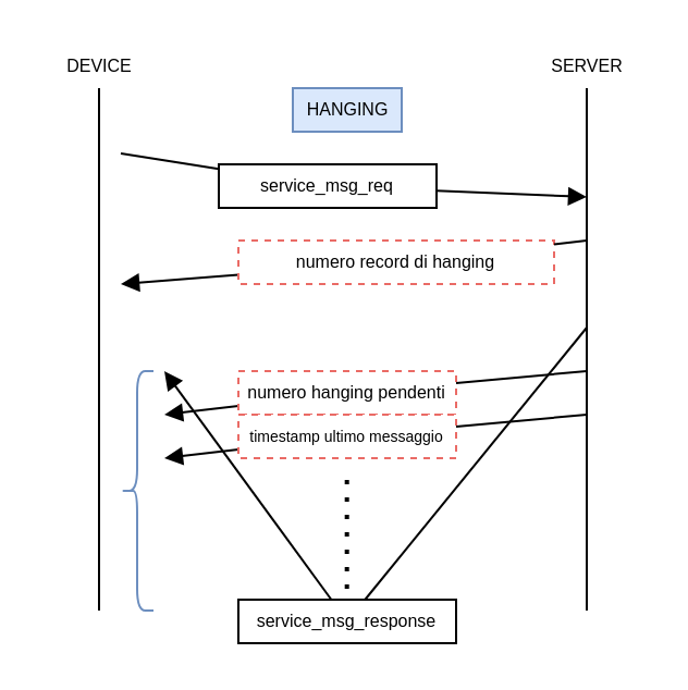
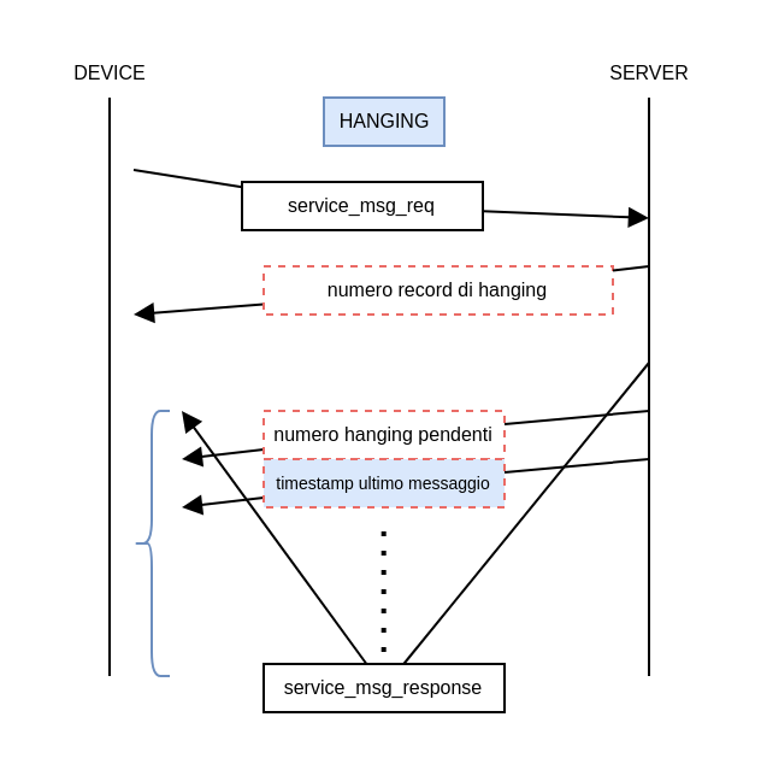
  <mxCell id="0" />
  <mxCell id="1" parent="0" />
  <mxCell id="2" value="" style="endArrow=none;html=1;fontSize=10;rounded=0;" edge="1" parent="1"><mxGeometry width="50" height="50" relative="1" as="geometry"><mxPoint x="45" y="280" as="sourcePoint" /><mxPoint x="45" y="40" as="targetPoint" /></mxGeometry></mxCell>
  <mxCell id="3" value="" style="endArrow=none;html=1;fontSize=10;rounded=0;" edge="1" parent="1"><mxGeometry width="50" height="50" relative="1" as="geometry"><mxPoint x="269" y="280" as="sourcePoint" /><mxPoint x="269" y="40" as="targetPoint" /></mxGeometry></mxCell>
  <mxCell id="4" value="" style="endArrow=block;html=1;fontSize=10;endFill=1;rounded=0;startArrow=none;" edge="1" parent="1" source="5"><mxGeometry width="50" height="50" relative="1" as="geometry"><mxPoint x="49" y="60" as="sourcePoint" /><mxPoint x="269" y="90" as="targetPoint" /></mxGeometry></mxCell>
  <mxCell id="5" value="service_msg_req" style="rounded=0;whiteSpace=wrap;html=1;fontSize=8;" vertex="1" parent="1"><mxGeometry x="100" y="75" width="100" height="20" as="geometry" /></mxCell>
  <mxCell id="6" value="" style="endArrow=none;html=1;fontSize=10;endFill=1;rounded=0;" edge="1" parent="1" target="5"><mxGeometry width="50" height="50" relative="1" as="geometry"><mxPoint x="55" y="70" as="sourcePoint" /><mxPoint x="219" y="60" as="targetPoint" /></mxGeometry></mxCell>
  <mxCell id="7" value="" style="endArrow=block;html=1;fontSize=10;endFill=1;rounded=0;startArrow=none;" edge="1" parent="1" source="8"><mxGeometry width="50" height="50" relative="1" as="geometry"><mxPoint x="199" y="130" as="sourcePoint" /><mxPoint x="55" y="130" as="targetPoint" /></mxGeometry></mxCell>
  <mxCell id="8" value="numero record di hanging" style="rounded=0;whiteSpace=wrap;html=1;fontSize=8;dashed=1;strokeColor=#EA6B66;" vertex="1" parent="1"><mxGeometry x="109" y="110" width="145" height="20" as="geometry" /></mxCell>
  <mxCell id="9" value="" style="endArrow=none;html=1;fontSize=10;endFill=1;rounded=0;" edge="1" parent="1" target="8"><mxGeometry width="50" height="50" relative="1" as="geometry"><mxPoint x="269" y="110" as="sourcePoint" /><mxPoint x="59" y="130" as="targetPoint" /></mxGeometry></mxCell>
  <mxCell id="10" value="" style="endArrow=block;html=1;fontSize=10;endFill=1;rounded=0;startArrow=none;" edge="1" parent="1" source="11"><mxGeometry width="50" height="50" relative="1" as="geometry"><mxPoint x="199" y="170" as="sourcePoint" /><mxPoint x="75" y="170" as="targetPoint" /></mxGeometry></mxCell>
  <mxCell id="11" value="service_msg_response" style="rounded=0;whiteSpace=wrap;html=1;fontSize=8;strokeColor=#000000;" vertex="1" parent="1"><mxGeometry x="109" y="275" width="100" height="20" as="geometry" /></mxCell>
  <mxCell id="12" value="" style="endArrow=none;html=1;fontSize=10;endFill=1;rounded=0;" edge="1" parent="1" target="11"><mxGeometry width="50" height="50" relative="1" as="geometry"><mxPoint x="269" y="150" as="sourcePoint" /><mxPoint x="59" y="170" as="targetPoint" /></mxGeometry></mxCell>
  <mxCell id="13" value="DEVICE" style="text;html=1;align=center;verticalAlign=middle;resizable=0;points=[];autosize=1;strokeColor=none;fillColor=none;fontSize=8;" vertex="1" parent="1"><mxGeometry x="20" y="20" width="50" height="20" as="geometry" /></mxCell>
  <mxCell id="14" value="SERVER" style="text;html=1;align=center;verticalAlign=middle;resizable=0;points=[];autosize=1;strokeColor=none;fillColor=none;fontSize=8;" vertex="1" parent="1"><mxGeometry x="244" y="20" width="50" height="20" as="geometry" /></mxCell>
  <mxCell id="15" value="HANGING" style="text;html=1;align=center;verticalAlign=middle;resizable=0;points=[];autosize=1;strokeColor=#6c8ebf;fillColor=#dae8fc;fontSize=8;" vertex="1" parent="1"><mxGeometry x="134" y="40" width="50" height="20" as="geometry" /></mxCell>
  <mxCell id="16" value="" style="endArrow=block;html=1;fontSize=10;endFill=1;rounded=0;startArrow=none;" edge="1" parent="1" source="17"><mxGeometry width="50" height="50" relative="1" as="geometry"><mxPoint x="199" y="190" as="sourcePoint" /><mxPoint x="75" y="190" as="targetPoint" /></mxGeometry></mxCell>
  <mxCell id="17" value="numero hanging pendenti" style="rounded=0;whiteSpace=wrap;html=1;fontSize=8;dashed=1;strokeColor=#EA6B66;" vertex="1" parent="1"><mxGeometry x="109" y="170" width="100" height="20" as="geometry" /></mxCell>
  <mxCell id="18" value="" style="endArrow=none;html=1;fontSize=10;endFill=1;rounded=0;" edge="1" parent="1" target="17"><mxGeometry width="50" height="50" relative="1" as="geometry"><mxPoint x="269" y="170" as="sourcePoint" /><mxPoint x="59" y="190" as="targetPoint" /></mxGeometry></mxCell>
  <mxCell id="19" value="" style="endArrow=block;html=1;fontSize=10;endFill=1;rounded=0;startArrow=none;" edge="1" parent="1" source="20"><mxGeometry width="50" height="50" relative="1" as="geometry"><mxPoint x="199" y="210" as="sourcePoint" /><mxPoint x="75" y="210" as="targetPoint" /></mxGeometry></mxCell>
- <mxCell id="20" value="&lt;font style=&quot;font-size: 7px&quot;&gt;timestamp ultimo messaggio&lt;/font&gt;" style="rounded=0;whiteSpace=wrap;html=1;fontSize=8;dashed=1;strokeColor=#EA6B66;" vertex="1" parent="1"><mxGeometry x="109" y="190" width="100" height="20" as="geometry" /></mxCell>
+ <mxCell id="20" value="&lt;font style=&quot;font-size: 7px&quot;&gt;timestamp ultimo messaggio&lt;/font&gt;" style="rounded=0;whiteSpace=wrap;html=1;fontSize=8;dashed=1;strokeColor=#EA6B66;fillColor=#dae8fc;" vertex="1" parent="1"><mxGeometry x="109" y="190" width="100" height="20" as="geometry" /></mxCell>
  <mxCell id="21" value="" style="endArrow=none;html=1;fontSize=10;endFill=1;rounded=0;" edge="1" parent="1" target="20"><mxGeometry width="50" height="50" relative="1" as="geometry"><mxPoint x="269" y="190" as="sourcePoint" /><mxPoint x="59" y="210" as="targetPoint" /></mxGeometry></mxCell>
  <mxCell id="22" value="" style="shape=curlyBracket;whiteSpace=wrap;html=1;rounded=1;fontSize=7;size=0.5;fillColor=#dae8fc;strokeColor=#6c8ebf;" vertex="1" parent="1"><mxGeometry x="55" y="170" width="15" height="110" as="geometry" /></mxCell>
  <mxCell id="23" value="" style="endArrow=none;dashed=1;html=1;dashPattern=1 3;strokeWidth=2;rounded=0;fontSize=7;" edge="1" parent="1"><mxGeometry width="50" height="50" relative="1" as="geometry"><mxPoint x="158.84" y="270" as="sourcePoint" /><mxPoint x="158.84" y="220" as="targetPoint" /></mxGeometry></mxCell>
